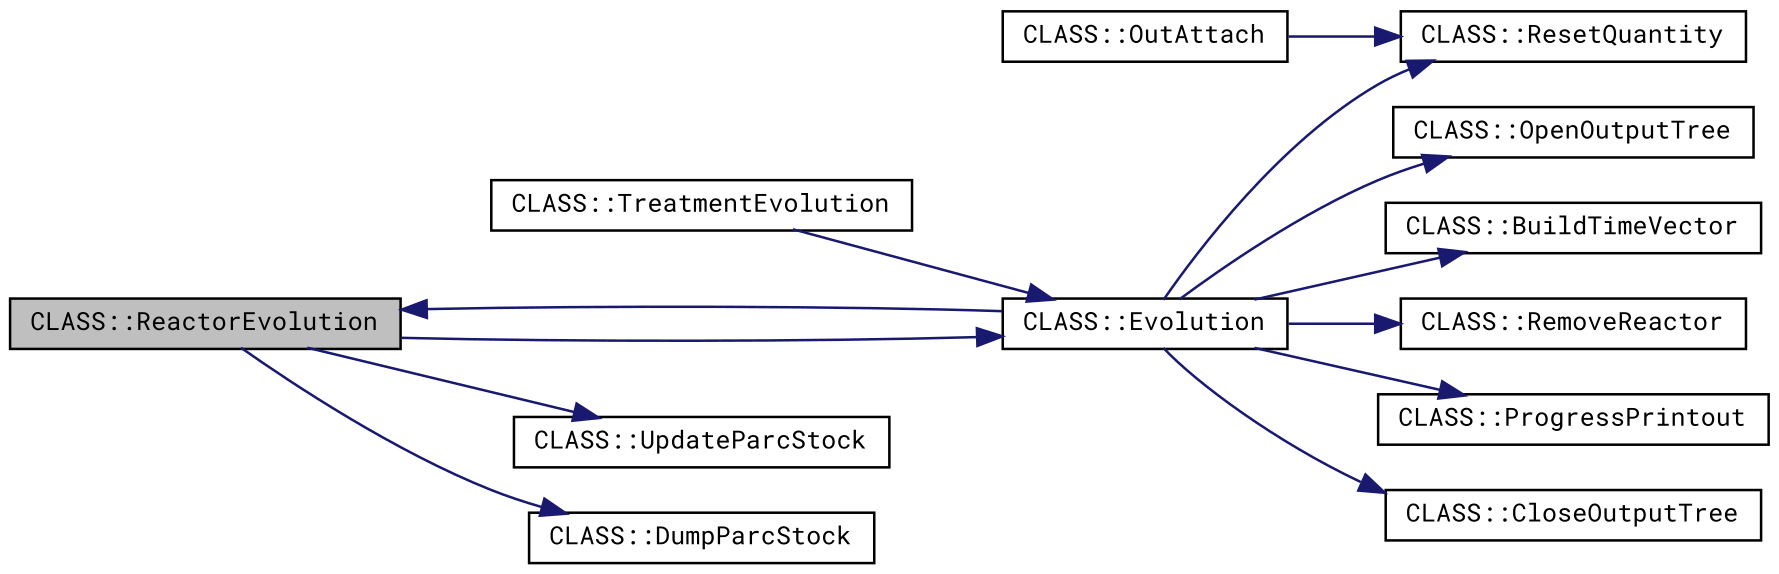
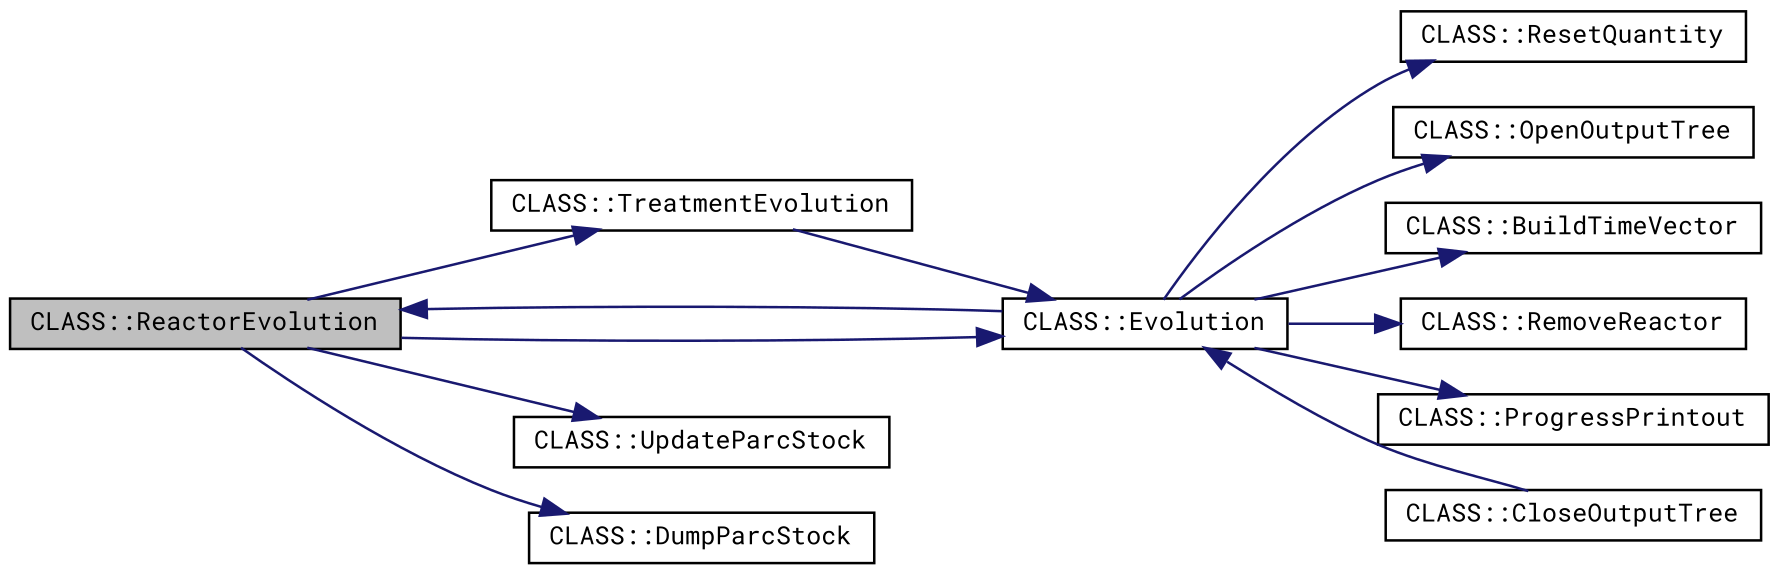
  digraph {
    fontname="Roboto Mono"
    rankdir=LR
    node [color=black fillcolor=white fontname="Roboto Mono" fontsize=10 shape=record style=filled]
    edge [color=midnightblue fontname="Roboto Mono" fontsize=10 labelfontname=Helvetica labelfontsize=10 style=solid]
    n1 [fillcolor=grey75 fontcolor=black height=0.2 label="CLASS::ReactorEvolution" width=0.4]
    n2 [height=0.2 label="CLASS::TreatmentEvolution" width=0.4]
    n3 [height=0.2 label="CLASS::Evolution" width=0.4]
    n4 [height=0.2 label="CLASS::UpdateParcStock" width=0.4]
    n5 [height=0.2 label="CLASS::DumpParcStock" width=0.4]
    n6 [height=0.2 label="CLASS::OpenOutputTree" width=0.4]
    n7 [height=0.2 label="CLASS::ResetQuantity" width=0.4]
    n8 [height=0.2 label="CLASS::BuildTimeVector" width=0.4]
    n9 [height=0.2 label="CLASS::RemoveReactor" width=0.4]
    n10 [height=0.2 label="CLASS::ProgressPrintout" width=0.4]
    n11 [height=0.2 label="CLASS::CloseOutputTree" width=0.4]
-   n12 [height=0.2 label="CLASS::OutAttach" width=0.4]
+   n1 -> n2
    n1 -> n3
    n1 -> n4
    n1 -> n5
    n2 -> n3
    n3 -> n1
    n3 -> n6
    n3 -> n7
    n3 -> n8
    n3 -> n9
    n3 -> n10
-   n3 -> n11
-   n12 -> n7
+   n11 -> n3
  }
